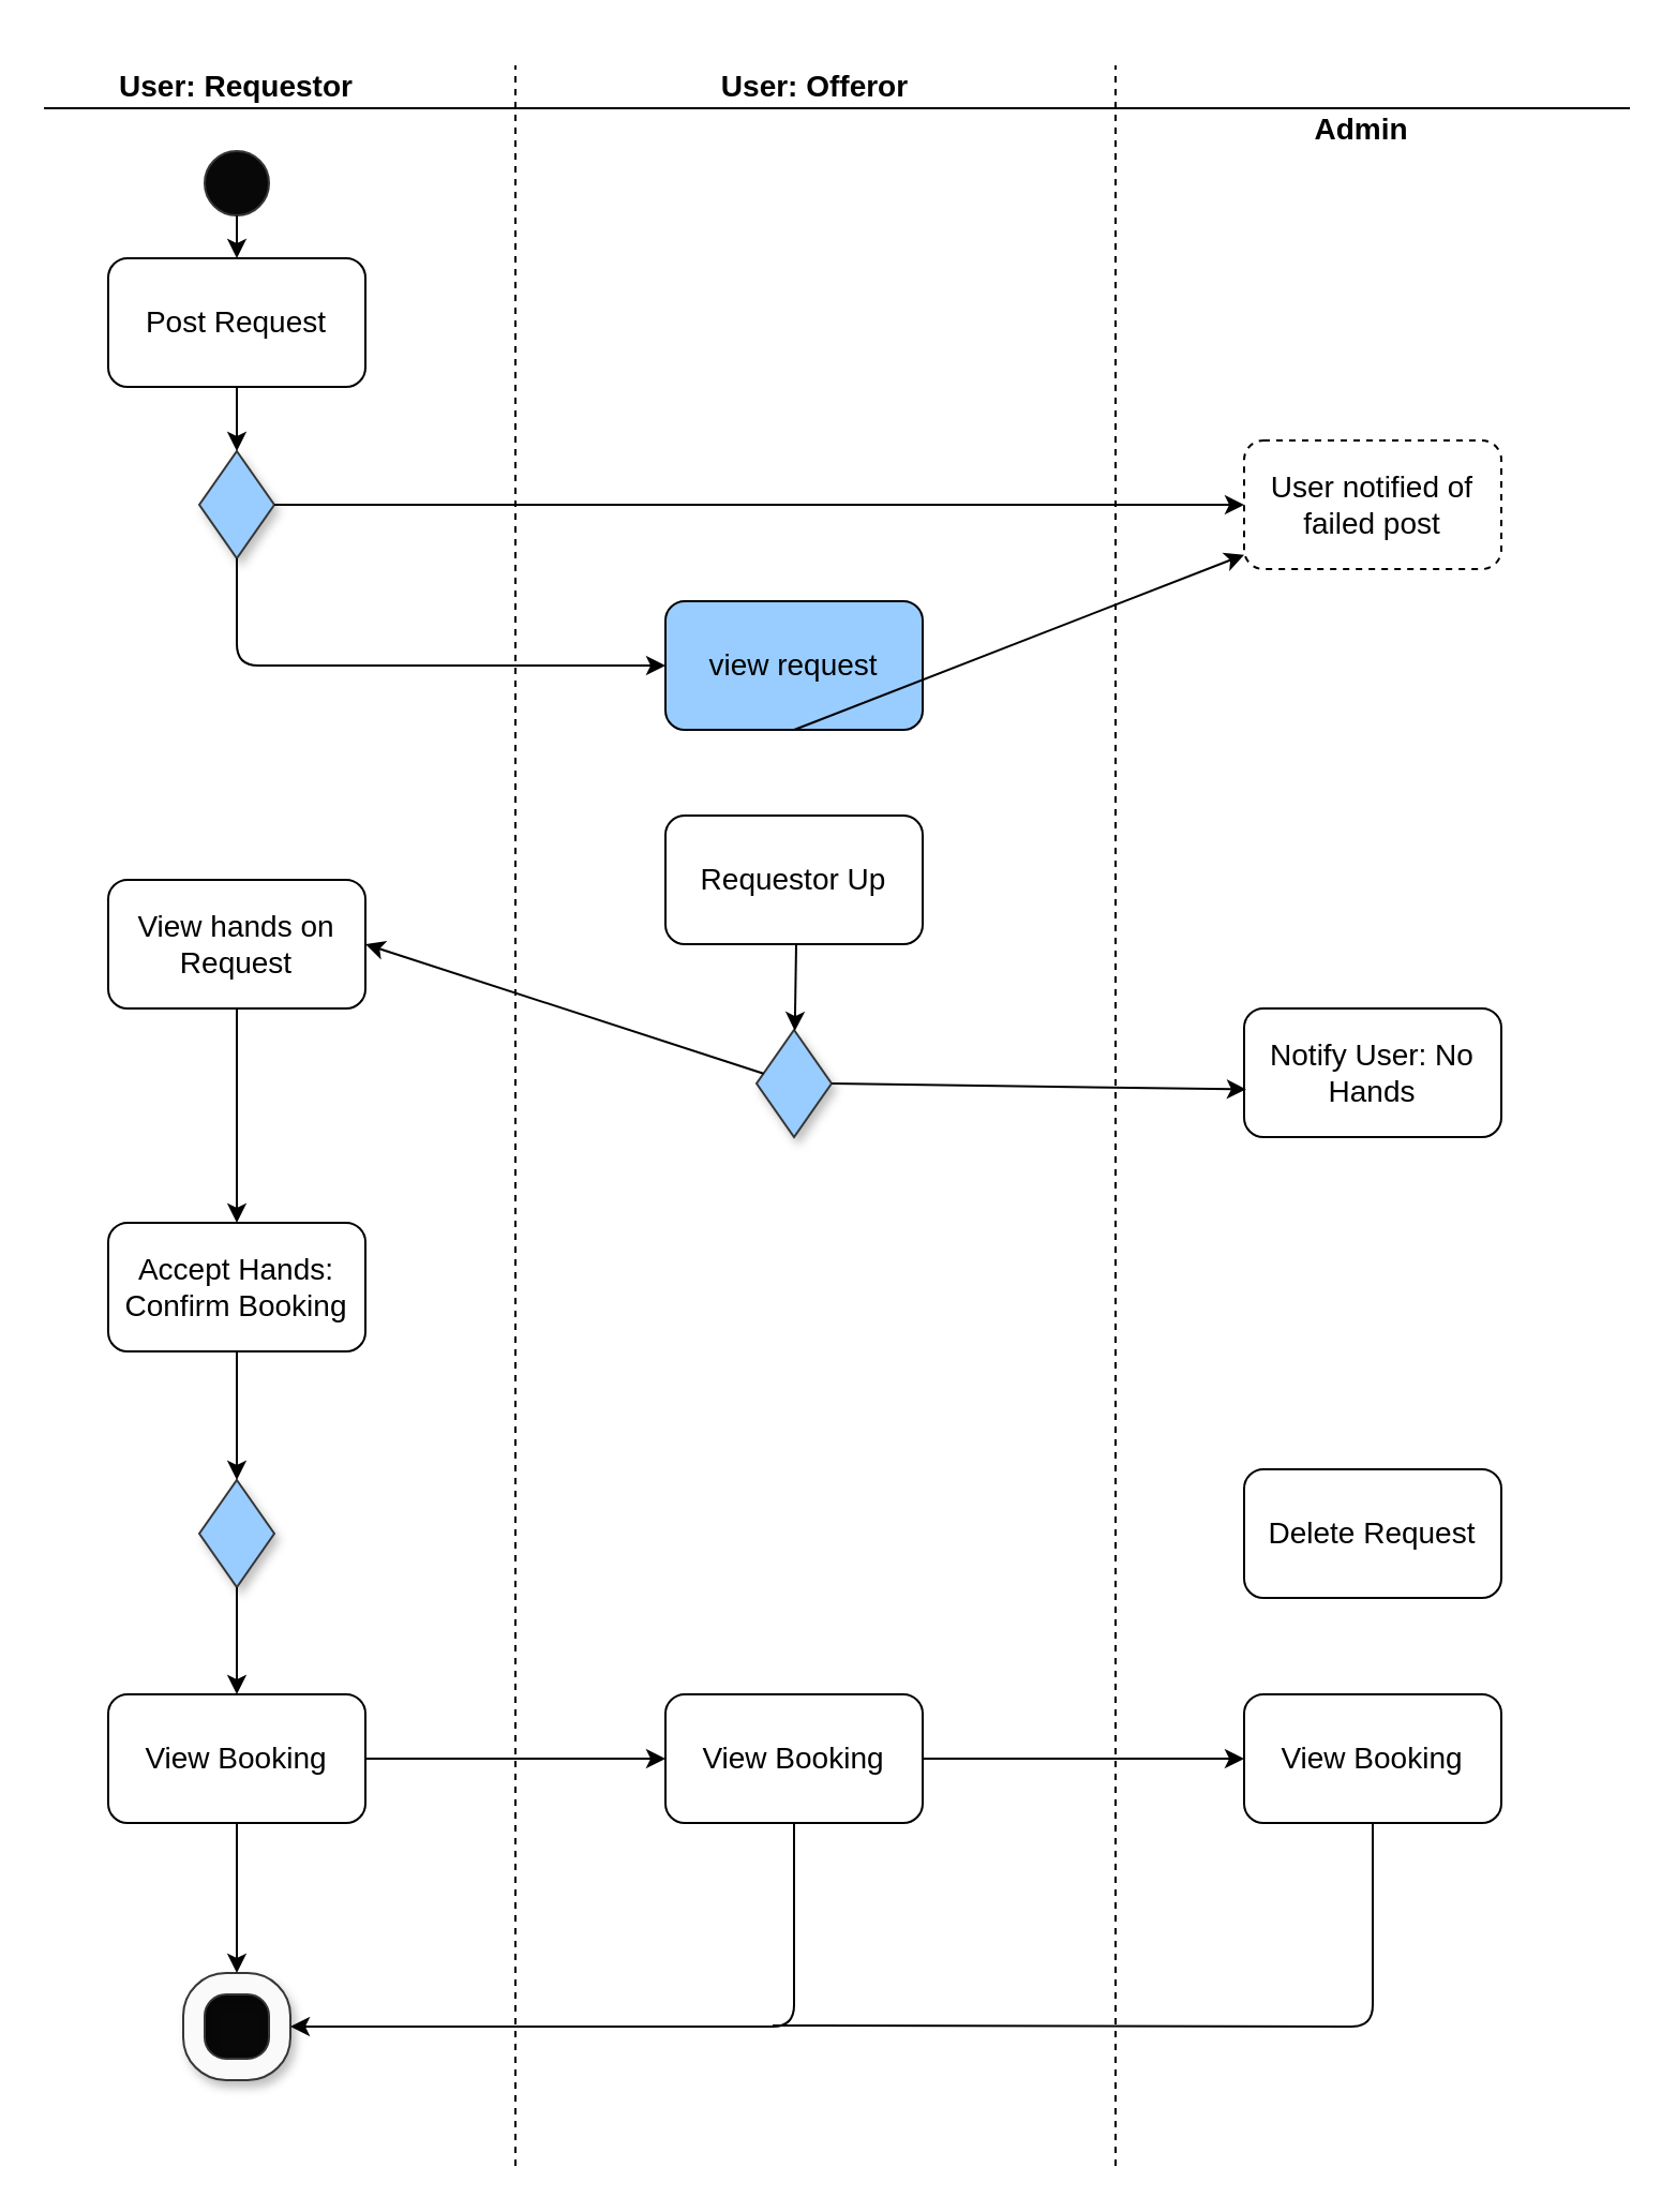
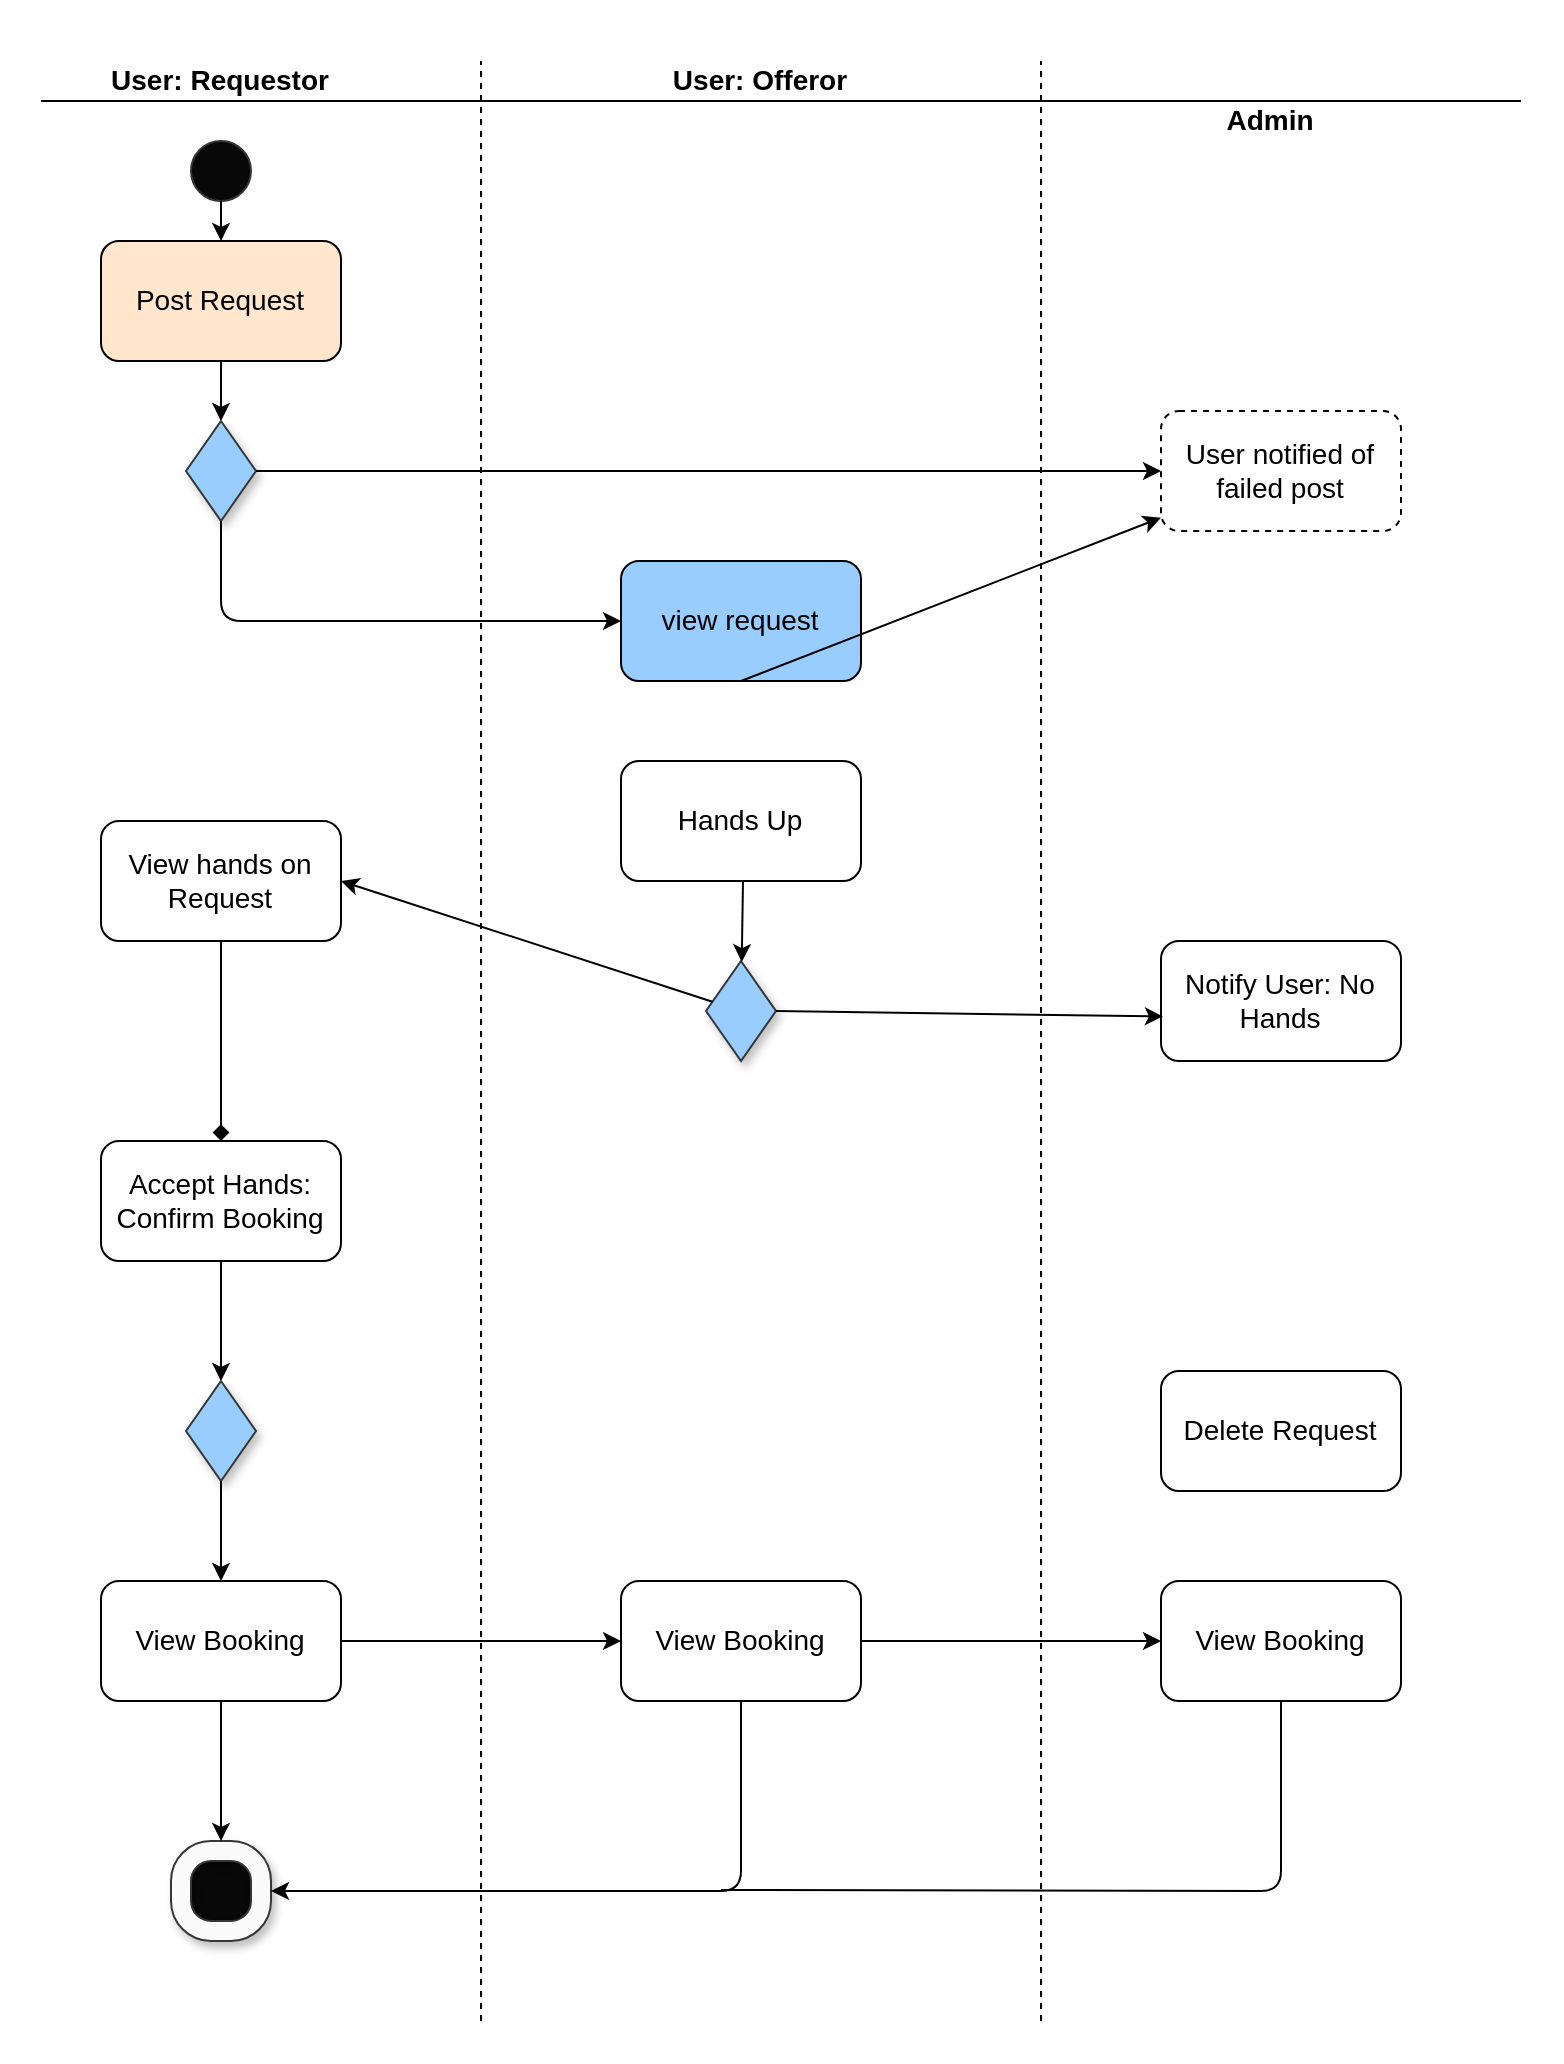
  <mxCell id="0" />
  <mxCell id="1" parent="0" />
- <mxCell id="2" value="&lt;font style=&quot;font-size: 14px&quot;&gt;Post Request&lt;/font&gt;" style="rounded=1;whiteSpace=wrap;html=1;" vertex="1" parent="1"><mxGeometry x="50" y="120" width="120" height="60" as="geometry" /></mxCell>
+ <mxCell id="2" value="&lt;font style=&quot;font-size: 14px&quot;&gt;Post Request&lt;/font&gt;" style="rounded=1;whiteSpace=wrap;html=1;fillColor=#ffe6cc;" vertex="1" parent="1"><mxGeometry x="50" y="120" width="120" height="60" as="geometry" /></mxCell>
  <mxCell id="3" value="&lt;font style=&quot;font-size: 14px&quot;&gt;User notified of failed post&lt;/font&gt;" style="rounded=1;whiteSpace=wrap;html=1;dashed=1;" vertex="1" parent="1"><mxGeometry x="580" y="205" width="120" height="60" as="geometry" /></mxCell>
  <mxCell id="4" value="&lt;font style=&quot;font-size: 14px&quot;&gt;view request&lt;/font&gt;" style="rounded=1;whiteSpace=wrap;html=1;fillColor=#99ccff;" vertex="1" parent="1"><mxGeometry x="310" y="280" width="120" height="60" as="geometry" /></mxCell>
- <mxCell id="5" value="&lt;font style=&quot;font-size: 14px&quot;&gt;Requestor Up&lt;/font&gt;" style="rounded=1;whiteSpace=wrap;html=1;" vertex="1" parent="1"><mxGeometry x="310" y="380" width="120" height="60" as="geometry" /></mxCell>
+ <mxCell id="5" value="&lt;font style=&quot;font-size: 14px&quot;&gt;Hands Up&lt;/font&gt;" style="rounded=1;whiteSpace=wrap;html=1;" vertex="1" parent="1"><mxGeometry x="310" y="380" width="120" height="60" as="geometry" /></mxCell>
  <mxCell id="6" value="&lt;font style=&quot;font-size: 14px&quot;&gt;View hands on Request&lt;/font&gt;" style="rounded=1;whiteSpace=wrap;html=1;" vertex="1" parent="1"><mxGeometry x="50" y="410" width="120" height="60" as="geometry" /></mxCell>
  <mxCell id="7" value="&lt;font style=&quot;font-size: 14px&quot;&gt;Notify User: No Hands&lt;/font&gt;" style="rounded=1;whiteSpace=wrap;html=1;" vertex="1" parent="1"><mxGeometry x="580" y="470" width="120" height="60" as="geometry" /></mxCell>
  <mxCell id="8" value="&lt;font style=&quot;font-size: 14px&quot;&gt;Delete Request&lt;/font&gt;" style="rounded=1;whiteSpace=wrap;html=1;" vertex="1" parent="1"><mxGeometry x="580" y="685" width="120" height="60" as="geometry" /></mxCell>
  <mxCell id="9" value="&lt;font style=&quot;font-size: 14px&quot;&gt;Accept Hands: Confirm Booking&lt;/font&gt;" style="rounded=1;whiteSpace=wrap;html=1;" vertex="1" parent="1"><mxGeometry x="50" y="570" width="120" height="60" as="geometry" /></mxCell>
  <mxCell id="10" value="&lt;font style=&quot;font-size: 14px&quot;&gt;View Booking&lt;/font&gt;" style="rounded=1;whiteSpace=wrap;html=1;" vertex="1" parent="1"><mxGeometry x="50" y="790" width="120" height="60" as="geometry" /></mxCell>
  <mxCell id="11" value="&lt;font style=&quot;font-size: 14px&quot;&gt;View Booking&lt;/font&gt;" style="rounded=1;whiteSpace=wrap;html=1;" vertex="1" parent="1"><mxGeometry x="310" y="790" width="120" height="60" as="geometry" /></mxCell>
  <mxCell id="12" value="&lt;font style=&quot;font-size: 14px&quot;&gt;View Booking&lt;/font&gt;" style="rounded=1;whiteSpace=wrap;html=1;" vertex="1" parent="1"><mxGeometry x="580" y="790" width="120" height="60" as="geometry" /></mxCell>
  <mxCell id="13" value="" style="ellipse;whiteSpace=wrap;html=1;aspect=fixed;strokeColor=#363636;shadow=0;fillColor=#080808;" vertex="1" parent="1"><mxGeometry x="95" y="70" width="30" height="30" as="geometry" /></mxCell>
  <mxCell id="14" value="" style="ellipse;whiteSpace=wrap;html=1;aspect=fixed;shadow=0;strokeColor=#363636;fillColor=#080808;" vertex="1" parent="1"><mxGeometry x="85" y="920" width="50" height="50" as="geometry" /></mxCell>
  <mxCell id="15" value="" style="verticalLabelPosition=bottom;verticalAlign=top;html=1;shape=mxgraph.basic.rounded_frame;dx=10;shadow=1;strokeColor=#363636;fillColor=#FAFAFA;" vertex="1" parent="1"><mxGeometry x="85" y="920" width="50" height="50" as="geometry" /></mxCell>
  <mxCell id="16" value="" style="endArrow=classic;html=1;exitX=0.5;exitY=1;exitDx=0;exitDy=0;entryX=0.5;entryY=0;entryDx=0;entryDy=0;" edge="1" parent="1" source="13" target="2"><mxGeometry width="50" height="50" relative="1" as="geometry"><mxPoint x="360" y="430" as="sourcePoint" /><mxPoint x="110" y="140" as="targetPoint" /></mxGeometry></mxCell>
  <mxCell id="17" value="" style="rhombus;whiteSpace=wrap;html=1;shadow=1;strokeColor=#363636;fillColor=#99CCFF;" vertex="1" parent="1"><mxGeometry x="92.5" y="210" width="35" height="50" as="geometry" /></mxCell>
  <mxCell id="18" value="" style="rhombus;whiteSpace=wrap;html=1;shadow=1;strokeColor=#363636;fillColor=#99CCFF;" vertex="1" parent="1"><mxGeometry x="352.5" y="480" width="35" height="50" as="geometry" /></mxCell>
  <mxCell id="19" value="" style="rhombus;whiteSpace=wrap;html=1;shadow=1;strokeColor=#363636;fillColor=#99CCFF;" vertex="1" parent="1"><mxGeometry x="92.5" y="690" width="35" height="50" as="geometry" /></mxCell>
  <mxCell id="20" value="" style="endArrow=classic;html=1;exitX=0.5;exitY=1;exitDx=0;exitDy=0;entryX=0.5;entryY=0;entryDx=0;entryDy=0;" edge="1" parent="1" source="2" target="17"><mxGeometry width="50" height="50" relative="1" as="geometry"><mxPoint x="350" y="320" as="sourcePoint" /><mxPoint x="400" y="270" as="targetPoint" /></mxGeometry></mxCell>
  <mxCell id="21" value="" style="endArrow=classic;html=1;exitX=1;exitY=0.5;exitDx=0;exitDy=0;entryX=0;entryY=0.5;entryDx=0;entryDy=0;" edge="1" parent="1" source="17" target="3"><mxGeometry width="50" height="50" relative="1" as="geometry"><mxPoint x="350" y="320" as="sourcePoint" /><mxPoint x="400" y="270" as="targetPoint" /></mxGeometry></mxCell>
  <mxCell id="22" value="" style="endArrow=classic;html=1;exitX=0.5;exitY=1;exitDx=0;exitDy=0;" edge="1" parent="1" source="17" target="4"><mxGeometry width="50" height="50" relative="1" as="geometry"><mxPoint x="350" y="320" as="sourcePoint" /><mxPoint x="400" y="270" as="targetPoint" /><Array as="points"><mxPoint x="110" y="310" /></Array></mxGeometry></mxCell>
  <mxCell id="23" value="" style="endArrow=classic;html=1;exitX=0.5;exitY=1;exitDx=0;exitDy=0;" edge="1" parent="1" source="4" target="3"><mxGeometry width="50" height="50" relative="1" as="geometry"><mxPoint x="350" y="500" as="sourcePoint" /><mxPoint x="400" y="450" as="targetPoint" /></mxGeometry></mxCell>
  <mxCell id="24" value="" style="endArrow=classic;html=1;" edge="1" parent="1" target="18"><mxGeometry width="50" height="50" relative="1" as="geometry"><mxPoint x="371" y="440" as="sourcePoint" /><mxPoint x="400" y="450" as="targetPoint" /></mxGeometry></mxCell>
  <mxCell id="25" value="" style="endArrow=classic;html=1;exitX=1;exitY=0.5;exitDx=0;exitDy=0;entryX=0.008;entryY=0.629;entryDx=0;entryDy=0;entryPerimeter=0;" edge="1" parent="1" source="18" target="7"><mxGeometry width="50" height="50" relative="1" as="geometry"><mxPoint x="350" y="500" as="sourcePoint" /><mxPoint x="400" y="450" as="targetPoint" /></mxGeometry></mxCell>
  <mxCell id="26" value="" style="endArrow=classic;html=1;entryX=1;entryY=0.5;entryDx=0;entryDy=0;" edge="1" parent="1" source="18" target="6"><mxGeometry width="50" height="50" relative="1" as="geometry"><mxPoint x="350" y="508" as="sourcePoint" /><mxPoint x="170" y="509" as="targetPoint" /></mxGeometry></mxCell>
- <mxCell id="27" value="" style="endArrow=classic;html=1;exitX=0.5;exitY=1;exitDx=0;exitDy=0;" edge="1" parent="1" source="6" target="9"><mxGeometry width="50" height="50" relative="1" as="geometry"><mxPoint x="350" y="500" as="sourcePoint" /><mxPoint x="400" y="450" as="targetPoint" /></mxGeometry></mxCell>
+ <mxCell id="27" value="" style="endArrow=diamond;html=1;exitX=0.5;exitY=1;exitDx=0;exitDy=0;" edge="1" parent="1" source="6" target="9"><mxGeometry width="50" height="50" relative="1" as="geometry"><mxPoint x="350" y="500" as="sourcePoint" /><mxPoint x="400" y="450" as="targetPoint" /></mxGeometry></mxCell>
  <mxCell id="28" value="" style="endArrow=classic;html=1;exitX=0.5;exitY=1;exitDx=0;exitDy=0;entryX=0.5;entryY=0;entryDx=0;entryDy=0;" edge="1" parent="1" source="9" target="19"><mxGeometry width="50" height="50" relative="1" as="geometry"><mxPoint x="350" y="500" as="sourcePoint" /><mxPoint x="400" y="450" as="targetPoint" /></mxGeometry></mxCell>
  <mxCell id="29" value="" style="endArrow=classic;html=1;exitX=0.5;exitY=1;exitDx=0;exitDy=0;" edge="1" parent="1" source="19" target="10"><mxGeometry width="50" height="50" relative="1" as="geometry"><mxPoint x="350" y="500" as="sourcePoint" /><mxPoint x="400" y="450" as="targetPoint" /></mxGeometry></mxCell>
  <mxCell id="30" value="" style="endArrow=classic;html=1;exitX=1;exitY=0.5;exitDx=0;exitDy=0;" edge="1" parent="1" source="10" target="11"><mxGeometry width="50" height="50" relative="1" as="geometry"><mxPoint x="350" y="500" as="sourcePoint" /><mxPoint x="400" y="450" as="targetPoint" /></mxGeometry></mxCell>
  <mxCell id="31" value="" style="endArrow=classic;html=1;entryX=0;entryY=0.5;entryDx=0;entryDy=0;" edge="1" parent="1" source="11" target="12"><mxGeometry width="50" height="50" relative="1" as="geometry"><mxPoint x="350" y="540" as="sourcePoint" /><mxPoint x="400" y="490" as="targetPoint" /></mxGeometry></mxCell>
  <mxCell id="32" value="" style="endArrow=classic;html=1;exitX=0.5;exitY=1;exitDx=0;exitDy=0;entryX=0.5;entryY=0;entryDx=0;entryDy=0;entryPerimeter=0;" edge="1" parent="1" source="10" target="15"><mxGeometry width="50" height="50" relative="1" as="geometry"><mxPoint x="350" y="560" as="sourcePoint" /><mxPoint x="400" y="510" as="targetPoint" /></mxGeometry></mxCell>
  <mxCell id="33" value="" style="endArrow=classic;html=1;exitX=0.5;exitY=1;exitDx=0;exitDy=0;" edge="1" parent="1" source="11" target="14"><mxGeometry width="50" height="50" relative="1" as="geometry"><mxPoint x="350" y="560" as="sourcePoint" /><mxPoint x="370" y="950" as="targetPoint" /><Array as="points"><mxPoint x="370" y="945" /></Array></mxGeometry></mxCell>
  <mxCell id="34" value="" style="endArrow=none;html=1;exitX=0.5;exitY=1;exitDx=0;exitDy=0;" edge="1" parent="1" source="12"><mxGeometry width="50" height="50" relative="1" as="geometry"><mxPoint x="670" y="945" as="sourcePoint" /><mxPoint x="360" y="944.5" as="targetPoint" /><Array as="points"><mxPoint x="640" y="945" /></Array></mxGeometry></mxCell>
  <mxCell id="35" value="&lt;font style=&quot;font-size: 14px&quot;&gt;&lt;b&gt;User: Requestor&lt;/b&gt;&lt;/font&gt;" style="text;html=1;strokeColor=none;fillColor=none;align=center;verticalAlign=middle;whiteSpace=wrap;rounded=0;shadow=1;" vertex="1" parent="1"><mxGeometry x="20" y="20" width="180" height="40" as="geometry" /></mxCell>
  <mxCell id="36" value="&lt;font style=&quot;font-size: 14px&quot;&gt;&lt;b&gt;User: Offeror&lt;/b&gt;&lt;/font&gt;" style="text;html=1;strokeColor=none;fillColor=none;align=center;verticalAlign=middle;whiteSpace=wrap;rounded=0;shadow=1;" vertex="1" parent="1"><mxGeometry x="290" y="20" width="180" height="40" as="geometry" /></mxCell>
  <mxCell id="37" value="&lt;font style=&quot;font-size: 14px&quot;&gt;&lt;b&gt;Admin&lt;/b&gt;&lt;/font&gt;" style="text;html=1;strokeColor=none;fillColor=none;align=center;verticalAlign=middle;whiteSpace=wrap;rounded=0;shadow=1;" vertex="1" parent="1"><mxGeometry x="545" y="40" width="180" height="40" as="geometry" /></mxCell>
  <mxCell id="38" value="" style="endArrow=none;dashed=1;html=1;" edge="1" parent="1"><mxGeometry width="50" height="50" relative="1" as="geometry"><mxPoint x="240" y="1010" as="sourcePoint" /><mxPoint x="240" y="30" as="targetPoint" /></mxGeometry></mxCell>
  <mxCell id="39" value="" style="endArrow=none;dashed=1;html=1;" edge="1" parent="1"><mxGeometry width="50" height="50" relative="1" as="geometry"><mxPoint x="520" y="1010" as="sourcePoint" /><mxPoint x="520" y="30" as="targetPoint" /></mxGeometry></mxCell>
  <mxCell id="40" value="" style="endArrow=none;html=1;exitX=0;exitY=0.75;exitDx=0;exitDy=0;" edge="1" parent="1" source="35"><mxGeometry width="50" height="50" relative="1" as="geometry"><mxPoint x="350" y="320" as="sourcePoint" /><mxPoint x="760" y="50" as="targetPoint" /></mxGeometry></mxCell>
